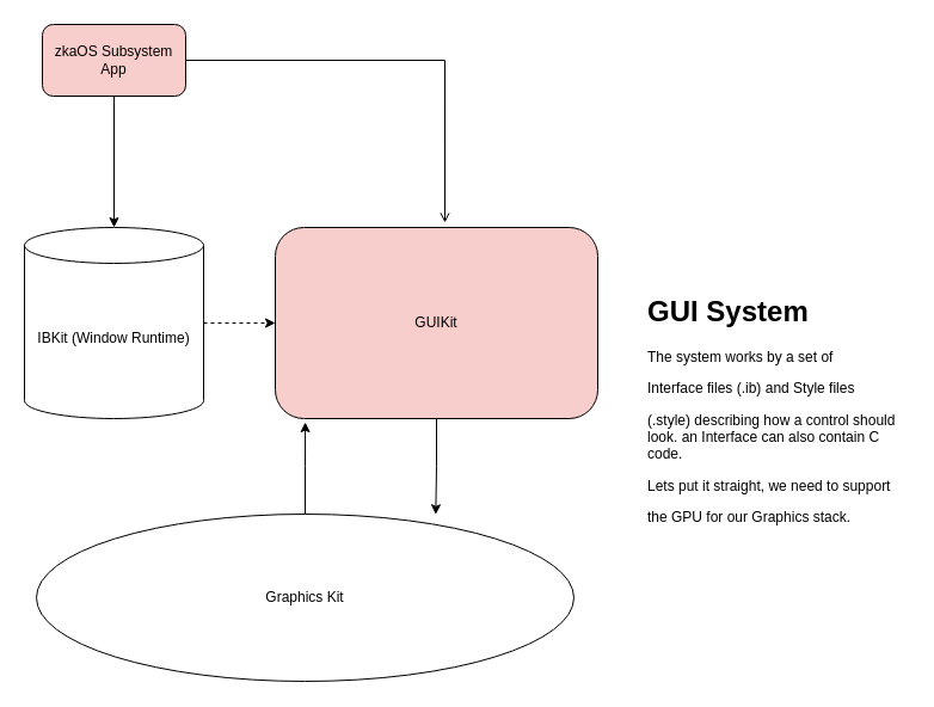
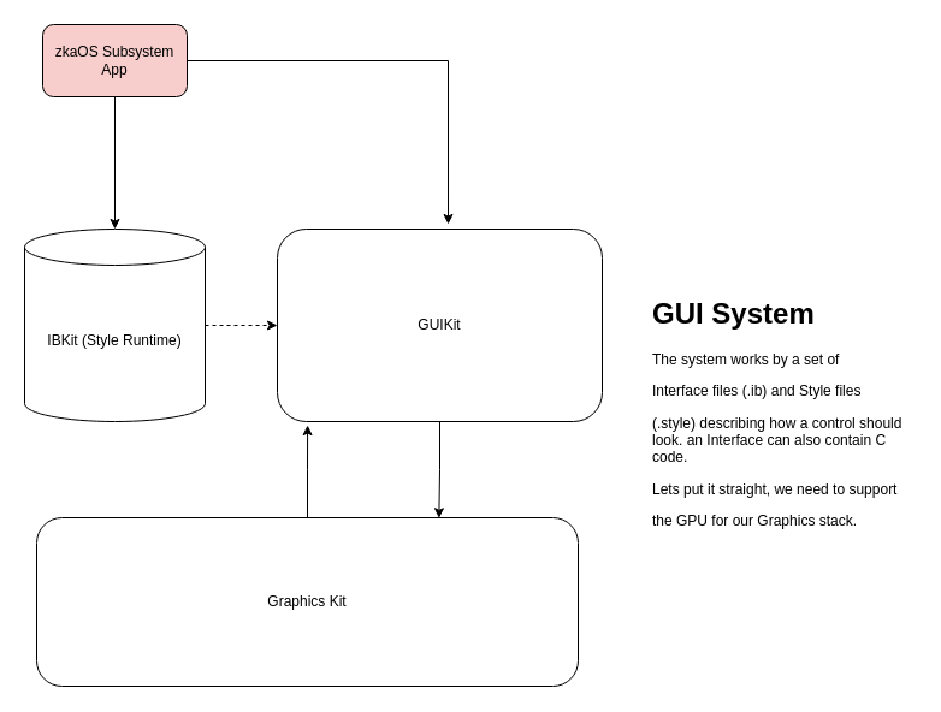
  <mxCell id="0" />
  <mxCell id="1" parent="0" />
  <mxCell id="2" value="" style="edgeStyle=orthogonalEdgeStyle;rounded=0;orthogonalLoop=1;jettySize=auto;html=1;dashed=1;" parent="1" source="3" target="5" edge="1"><mxGeometry relative="1" as="geometry" /></mxCell>
- <mxCell id="3" value="IBKit (Window &lt;span style=&quot;background-color: initial;&quot;&gt;Runtime)&lt;/span&gt;" style="shape=cylinder3;whiteSpace=wrap;html=1;boundedLbl=1;backgroundOutline=1;size=15;" parent="1" vertex="1"><mxGeometry x="20" y="190" width="150" height="160" as="geometry" /></mxCell>
- <mxCell id="4" value="Graphics Kit" style="ellipse;whiteSpace=wrap;html=1;" parent="1" vertex="1"><mxGeometry x="30" y="430" width="450" height="140" as="geometry" /></mxCell>
- <mxCell id="5" value="GUIKit" style="rounded=1;whiteSpace=wrap;html=1;fillColor=#f8cecc;" parent="1" vertex="1"><mxGeometry x="230" y="190" width="270" height="160" as="geometry" /></mxCell>
+ <mxCell id="3" value="IBKit (Style &lt;span style=&quot;background-color: initial;&quot;&gt;Runtime)&lt;/span&gt;" style="shape=cylinder3;whiteSpace=wrap;html=1;boundedLbl=1;backgroundOutline=1;size=15;" parent="1" vertex="1"><mxGeometry x="20" y="190" width="150" height="160" as="geometry" /></mxCell>
+ <mxCell id="4" value="Graphics Kit" style="rounded=1;whiteSpace=wrap;html=1;" parent="1" vertex="1"><mxGeometry x="30" y="430" width="450" height="140" as="geometry" /></mxCell>
+ <mxCell id="5" value="GUIKit" style="rounded=1;whiteSpace=wrap;html=1;" parent="1" vertex="1"><mxGeometry x="230" y="190" width="270" height="160" as="geometry" /></mxCell>
  <mxCell id="6" style="edgeStyle=orthogonalEdgeStyle;rounded=0;orthogonalLoop=1;jettySize=auto;html=1;entryX=0.093;entryY=1.019;entryDx=0;entryDy=0;entryPerimeter=0;" parent="1" source="4" target="5" edge="1"><mxGeometry relative="1" as="geometry" /></mxCell>
  <mxCell id="7" value="&lt;h1 style=&quot;margin-top: 0px;&quot;&gt;GUI System&lt;span style=&quot;white-space: pre;&quot;&gt;&#09;&lt;/span&gt;&lt;/h1&gt;&lt;p&gt;The system works by a set of&lt;/p&gt;&lt;p&gt;Interface files (.ib) and Style files&lt;/p&gt;&lt;p&gt;(.style) describing how a control should look. an Interface can also contain C code.&lt;/p&gt;&lt;p&gt;Lets put it straight, we need to support&lt;/p&gt;&lt;p&gt;the GPU for our Graphics stack.&lt;/p&gt;" style="text;html=1;whiteSpace=wrap;overflow=hidden;rounded=0;" parent="1" vertex="1"><mxGeometry x="540" y="240" width="220" height="220" as="geometry" /></mxCell>
  <mxCell id="8" value="zkaOS Subsystem&lt;div&gt;App&lt;/div&gt;" style="rounded=1;whiteSpace=wrap;html=1;fillColor=#f8cecc;" parent="1" vertex="1"><mxGeometry x="35" y="20" width="120" height="60" as="geometry" /></mxCell>
  <mxCell id="9" style="edgeStyle=orthogonalEdgeStyle;rounded=0;orthogonalLoop=1;jettySize=auto;html=1;entryX=0.5;entryY=0;entryDx=0;entryDy=0;entryPerimeter=0;" parent="1" source="8" target="3" edge="1"><mxGeometry relative="1" as="geometry" /></mxCell>
- <mxCell id="10" style="edgeStyle=orthogonalEdgeStyle;rounded=0;orthogonalLoop=1;jettySize=auto;html=1;entryX=0.526;entryY=-0.025;entryDx=0;entryDy=0;entryPerimeter=0;endArrow=open;" parent="1" source="8" target="5" edge="1"><mxGeometry relative="1" as="geometry" /></mxCell>
+ <mxCell id="10" style="edgeStyle=orthogonalEdgeStyle;rounded=0;orthogonalLoop=1;jettySize=auto;html=1;entryX=0.526;entryY=-0.025;entryDx=0;entryDy=0;entryPerimeter=0;" parent="1" source="8" target="5" edge="1"><mxGeometry relative="1" as="geometry" /></mxCell>
  <mxCell id="11" style="edgeStyle=orthogonalEdgeStyle;rounded=0;orthogonalLoop=1;jettySize=auto;html=1;exitX=0.5;exitY=1;exitDx=0;exitDy=0;entryX=0.743;entryY=0.002;entryDx=0;entryDy=0;entryPerimeter=0;" parent="1" source="5" target="4" edge="1"><mxGeometry relative="1" as="geometry" /></mxCell>
